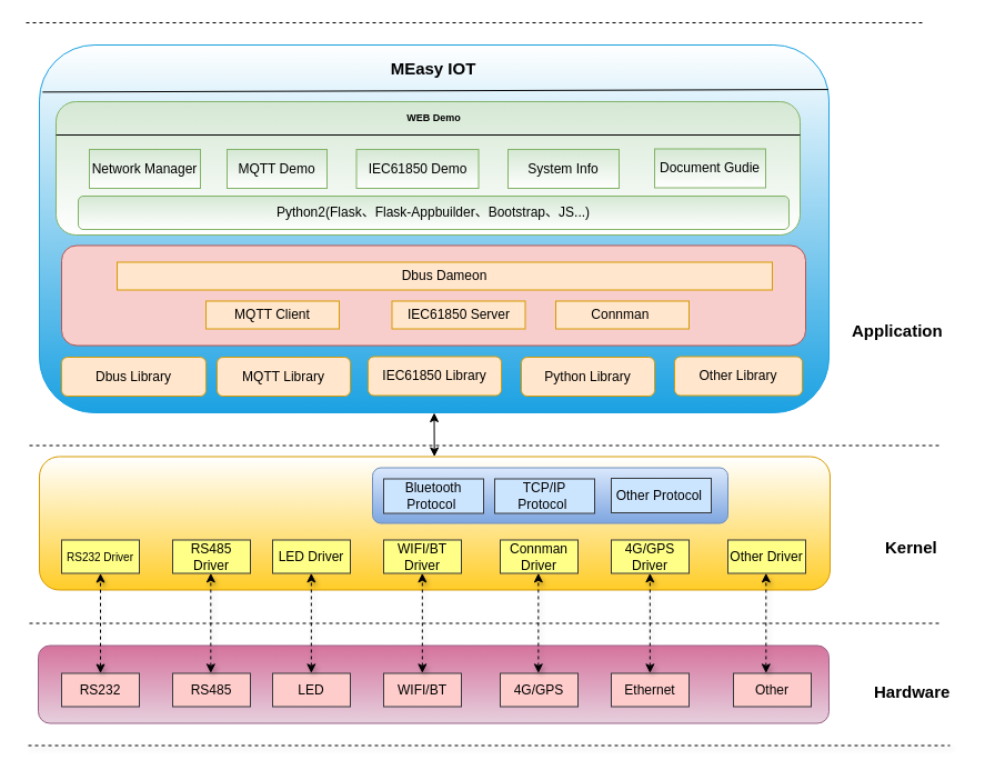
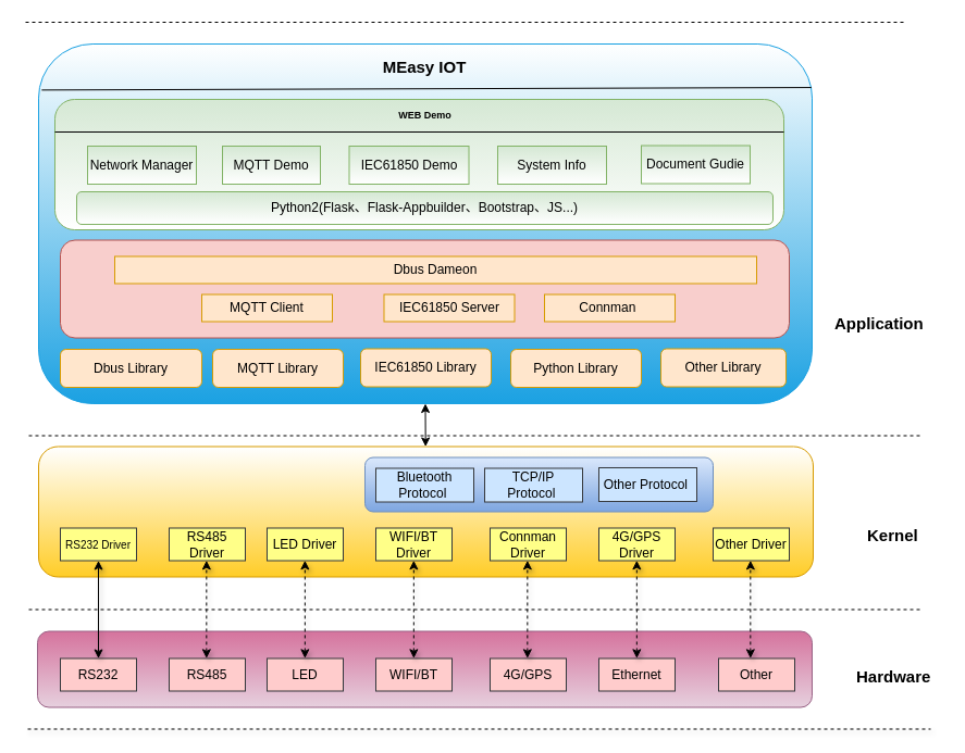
  <mxCell id="0" />
  <mxCell id="1" parent="0" />
  <mxCell id="2" value="" style="rounded=1;whiteSpace=wrap;html=1;fillColor=#e6d0de;strokeColor=#996185;gradientDirection=north;gradientColor=#d5739d;" vertex="1" parent="1"><mxGeometry x="34" y="580.5" width="712" height="70" as="geometry" /></mxCell>
  <mxCell id="3" value="" style="rounded=1;whiteSpace=wrap;html=1;fillColor=#ffcd28;strokeColor=#d79b00;gradientDirection=north;gradientColor=#ffffff;" vertex="1" parent="1"><mxGeometry x="35" y="410.5" width="712" height="120" as="geometry" /></mxCell>
  <mxCell id="4" value="" style="rounded=1;whiteSpace=wrap;html=1;fillColor=#1ba1e2;strokeColor=#1ba1e2;gradientDirection=north;fontColor=#ffffff;gradientColor=#ffffff;" vertex="1" parent="1"><mxGeometry x="35" y="40" width="711" height="331" as="geometry" /></mxCell>
  <mxCell id="5" value="" style="endArrow=none;dashed=1;html=1;shadow=0;rounded=1;comic=0;align=center;verticalAlign=bottom;horizontal=1;jumpStyle=sharp;" edge="1" parent="1"><mxGeometry width="50" height="50" relative="1" as="geometry"><mxPoint x="830" as="sourcePoint" y="20" /><mxPoint as="targetPoint" x="20" y="20" /><Array as="points" /></mxGeometry></mxCell>
  <mxCell id="6" value="" style="endArrow=none;dashed=1;html=1;shadow=0;rounded=1;comic=0;align=center;verticalAlign=bottom;horizontal=1;jumpStyle=sharp;" edge="1" parent="1"><mxGeometry width="50" height="50" relative="1" as="geometry"><mxPoint x="845" y="400.5" as="sourcePoint" /><mxPoint x="25" y="400.5" as="targetPoint" /><Array as="points" /></mxGeometry></mxCell>
  <mxCell id="7" value="" style="endArrow=none;dashed=1;html=1;shadow=0;rounded=1;comic=0;align=center;verticalAlign=bottom;horizontal=1;jumpStyle=sharp;" edge="1" parent="1"><mxGeometry width="50" height="50" relative="1" as="geometry"><mxPoint x="845" y="560.5" as="sourcePoint" /><mxPoint x="25" y="560.5" as="targetPoint" /></mxGeometry></mxCell>
  <mxCell id="8" value="" style="endArrow=none;dashed=1;html=1;shadow=1;align=center;" edge="1" parent="1"><mxGeometry width="50" height="50" relative="1" as="geometry"><mxPoint x="25" y="670.5" as="sourcePoint" /><mxPoint x="855" y="670.5" as="targetPoint" /></mxGeometry></mxCell>
  <mxCell id="9" value="RS232" style="rounded=0;whiteSpace=wrap;html=1;fillColor=#ffcccc;strokeColor=#36393d;" vertex="1" parent="1"><mxGeometry x="55" y="605.5" width="70" height="30" as="geometry" /></mxCell>
  <mxCell id="10" value="RS485" style="rounded=0;whiteSpace=wrap;html=1;fillColor=#ffcccc;strokeColor=#36393d;" vertex="1" parent="1"><mxGeometry x="155" y="605.5" width="70" height="30" as="geometry" /></mxCell>
  <mxCell id="11" value="LED" style="rounded=0;whiteSpace=wrap;html=1;fillColor=#ffcccc;strokeColor=#36393d;" vertex="1" parent="1"><mxGeometry x="245" y="605.5" width="70" height="30" as="geometry" /></mxCell>
  <mxCell id="12" value="WIFI/BT" style="rounded=0;whiteSpace=wrap;html=1;fillColor=#ffcccc;strokeColor=#36393d;" vertex="1" parent="1"><mxGeometry x="345" y="605.5" width="70" height="30" as="geometry" /></mxCell>
  <mxCell id="13" value="4G/GPS" style="rounded=0;whiteSpace=wrap;html=1;fillColor=#ffcccc;strokeColor=#36393d;" vertex="1" parent="1"><mxGeometry x="450" y="605.5" width="70" height="30" as="geometry" /></mxCell>
  <mxCell id="14" value="Ethernet" style="rounded=0;whiteSpace=wrap;html=1;fillColor=#ffcccc;strokeColor=#36393d;" vertex="1" parent="1"><mxGeometry x="550" y="605.5" width="70" height="30" as="geometry" /></mxCell>
  <mxCell id="15" value="Other" style="rounded=0;whiteSpace=wrap;html=1;fillColor=#ffcccc;strokeColor=#36393d;" vertex="1" parent="1"><mxGeometry x="660" y="605.5" width="70" height="30" as="geometry" /></mxCell>
  <mxCell id="16" value="&lt;font style=&quot;font-size: 15px&quot;&gt;&lt;b&gt;Hardware&lt;/b&gt;&lt;/font&gt;" style="text;html=1;resizable=0;points=[];autosize=1;align=left;verticalAlign=top;spacingTop=-4;strokeWidth=3;" vertex="1" parent="1"><mxGeometry x="785" y="610.5" width="80" height="20" as="geometry" /></mxCell>
  <mxCell id="17" value="&lt;font style=&quot;font-size: 10px&quot;&gt;RS232 Driver&lt;/font&gt;" style="rounded=0;whiteSpace=wrap;html=1;fillColor=#ffff88;strokeColor=#36393d;" vertex="1" parent="1"><mxGeometry x="55" y="485.5" width="70" height="30" as="geometry" /></mxCell>
  <mxCell id="18" value="RS485 Driver" style="rounded=0;whiteSpace=wrap;html=1;fillColor=#ffff88;strokeColor=#36393d;" vertex="1" parent="1"><mxGeometry x="155" y="485.5" width="70" height="30" as="geometry" /></mxCell>
  <mxCell id="19" value="LED Driver" style="rounded=0;whiteSpace=wrap;html=1;fillColor=#ffff88;strokeColor=#36393d;" vertex="1" parent="1"><mxGeometry x="245" y="485.5" width="70" height="30" as="geometry" /></mxCell>
  <mxCell id="20" value="WIFI/BT Driver" style="rounded=0;whiteSpace=wrap;html=1;fillColor=#ffff88;strokeColor=#36393d;" vertex="1" parent="1"><mxGeometry x="345" y="485.5" width="70" height="30" as="geometry" /></mxCell>
  <mxCell id="21" value="4G/GPS Driver" style="rounded=0;whiteSpace=wrap;html=1;fillColor=#ffff88;strokeColor=#36393d;" vertex="1" parent="1"><mxGeometry x="550" y="485.5" width="70" height="30" as="geometry" /></mxCell>
  <mxCell id="22" value="Connman Driver" style="rounded=0;whiteSpace=wrap;html=1;fillColor=#ffff88;strokeColor=#36393d;" vertex="1" parent="1"><mxGeometry x="450" y="485.5" width="70" height="30" as="geometry" /></mxCell>
  <mxCell id="23" value="Other Driver" style="rounded=0;whiteSpace=wrap;html=1;fillColor=#ffff88;strokeColor=#36393d;" vertex="1" parent="1"><mxGeometry x="655" y="485.5" width="70" height="30" as="geometry" /></mxCell>
  <mxCell id="24" value="" style="rounded=1;whiteSpace=wrap;html=1;gradientColor=#7ea6e0;fillColor=#dae8fc;strokeColor=#6c8ebf;" vertex="1" parent="1"><mxGeometry x="335" y="420.5" width="320" height="50" as="geometry" /></mxCell>
  <mxCell id="25" value="Bluetooth Protocol&amp;nbsp;" style="rounded=0;whiteSpace=wrap;html=1;fillColor=#cce5ff;strokeColor=#36393d;" vertex="1" parent="1"><mxGeometry x="345" y="430.5" width="90" height="31" as="geometry" /></mxCell>
  <mxCell id="26" value="TCP/IP Protocol&amp;nbsp;" style="rounded=0;whiteSpace=wrap;html=1;fillColor=#cce5ff;strokeColor=#36393d;" vertex="1" parent="1"><mxGeometry x="445" y="430.5" width="90" height="31" as="geometry" /></mxCell>
  <mxCell id="27" value="Other Protocol&amp;nbsp;" style="rounded=0;whiteSpace=wrap;html=1;fillColor=#cce5ff;strokeColor=#36393d;" vertex="1" parent="1"><mxGeometry x="550" y="430" width="90" height="31" as="geometry" /></mxCell>
  <mxCell id="28" value="Dbus Library" style="rounded=1;whiteSpace=wrap;html=1;fillColor=#ffe6cc;strokeColor=#d79b00;" vertex="1" parent="1"><mxGeometry x="55" y="321" width="130" height="35" as="geometry" /></mxCell>
  <mxCell id="29" value="MQTT Library" style="rounded=1;whiteSpace=wrap;html=1;fillColor=#ffe6cc;strokeColor=#d79b00;" vertex="1" parent="1"><mxGeometry x="195" y="321" width="120" height="35" as="geometry" /></mxCell>
  <mxCell id="30" value="IEC61850 Library" style="rounded=1;whiteSpace=wrap;html=1;fillColor=#ffe6cc;strokeColor=#d79b00;" vertex="1" parent="1"><mxGeometry x="331" y="320.5" width="120" height="35" as="geometry" /></mxCell>
  <mxCell id="31" value="Other Library" style="rounded=1;whiteSpace=wrap;html=1;fillColor=#ffe6cc;strokeColor=#d79b00;" vertex="1" parent="1"><mxGeometry x="607" y="320.5" width="115" height="35" as="geometry" /></mxCell>
  <mxCell id="32" value="" style="rounded=1;whiteSpace=wrap;html=1;fillColor=#f8cecc;strokeColor=#b85450;" vertex="1" parent="1"><mxGeometry x="55" y="220.5" width="670" height="90" as="geometry" /></mxCell>
- <mxCell id="33" value="" style="endArrow=classic;startArrow=classic;html=1;shadow=1;dashed=1;align=center;entryX=0.5;entryY=1;exitX=0.5;exitY=0;" edge="1" parent="1" source="9" target="17"><mxGeometry width="50" height="50" relative="1" as="geometry"><mxPoint x="65" y="590.5" as="sourcePoint" /><mxPoint x="115" y="540.5" as="targetPoint" /></mxGeometry></mxCell>
+ <mxCell id="33" value="" style="endArrow=classic;startArrow=classic;html=1;shadow=1;dashed=0;align=center;entryX=0.5;entryY=1;exitX=0.5;exitY=0;" edge="1" parent="1" source="9" target="17"><mxGeometry width="50" height="50" relative="1" as="geometry"><mxPoint x="65" y="590.5" as="sourcePoint" /><mxPoint x="115" y="540.5" as="targetPoint" /></mxGeometry></mxCell>
  <mxCell id="34" value="" style="endArrow=classic;startArrow=classic;html=1;shadow=1;dashed=1;align=center;entryX=0.5;entryY=1;exitX=0.5;exitY=0;" edge="1" parent="1"><mxGeometry width="50" height="50" relative="1" as="geometry"><mxPoint x="189.333" y="605.333" as="sourcePoint" /><mxPoint x="189.333" y="515.333" as="targetPoint" /></mxGeometry></mxCell>
  <mxCell id="35" value="" style="endArrow=classic;startArrow=classic;html=1;shadow=1;dashed=1;align=center;entryX=0.5;entryY=1;exitX=0.5;exitY=0;" edge="1" parent="1"><mxGeometry width="50" height="50" relative="1" as="geometry"><mxPoint x="279.833" y="605.333" as="sourcePoint" /><mxPoint x="279.833" y="515.333" as="targetPoint" /></mxGeometry></mxCell>
  <mxCell id="36" value="" style="endArrow=classic;startArrow=classic;html=1;shadow=1;dashed=1;align=center;entryX=0.5;entryY=1;exitX=0.5;exitY=0;" edge="1" parent="1"><mxGeometry width="50" height="50" relative="1" as="geometry"><mxPoint x="379.833" y="605.333" as="sourcePoint" /><mxPoint x="379.833" y="515.333" as="targetPoint" /></mxGeometry></mxCell>
  <mxCell id="37" value="" style="endArrow=classic;startArrow=classic;html=1;shadow=1;dashed=1;align=center;entryX=0.5;entryY=1;exitX=0.5;exitY=0;" edge="1" parent="1"><mxGeometry width="50" height="50" relative="1" as="geometry"><mxPoint x="484.333" y="605.333" as="sourcePoint" /><mxPoint x="484.333" y="515.333" as="targetPoint" /></mxGeometry></mxCell>
  <mxCell id="38" value="" style="endArrow=classic;startArrow=classic;html=1;shadow=1;dashed=1;align=center;entryX=0.5;entryY=1;exitX=0.5;exitY=0;" edge="1" parent="1"><mxGeometry width="50" height="50" relative="1" as="geometry"><mxPoint x="584.833" y="605.333" as="sourcePoint" /><mxPoint x="584.833" y="515.333" as="targetPoint" /></mxGeometry></mxCell>
  <mxCell id="39" value="" style="endArrow=classic;startArrow=classic;html=1;shadow=1;dashed=1;align=center;entryX=0.5;entryY=1;exitX=0.5;exitY=0;" edge="1" parent="1"><mxGeometry width="50" height="50" relative="1" as="geometry"><mxPoint x="689.333" y="605.333" as="sourcePoint" /><mxPoint x="689.333" y="515.333" as="targetPoint" /></mxGeometry></mxCell>
  <mxCell id="40" value="&lt;font style=&quot;font-size: 15px&quot;&gt;&lt;b&gt;Kernel&lt;/b&gt;&lt;/font&gt;" style="text;html=1;resizable=0;points=[];autosize=1;align=left;verticalAlign=top;spacingTop=-4;" vertex="1" parent="1"><mxGeometry x="795" y="480.5" width="60" height="20" as="geometry" /></mxCell>
  <mxCell id="41" value="&lt;font style=&quot;font-size: 15px&quot;&gt;&lt;b&gt;Application&lt;/b&gt;&lt;/font&gt;" style="text;html=1;resizable=0;points=[];autosize=1;align=left;verticalAlign=top;spacingTop=-4;" vertex="1" parent="1"><mxGeometry x="765" y="285.5" width="100" height="20" as="geometry" /></mxCell>
  <mxCell id="42" value="Python Library" style="rounded=1;whiteSpace=wrap;html=1;fillColor=#ffe6cc;strokeColor=#d79b00;" vertex="1" parent="1"><mxGeometry x="469" y="321" width="120" height="35" as="geometry" /></mxCell>
  <mxCell id="43" value="" style="rounded=1;whiteSpace=wrap;html=1;fillColor=#d5e8d4;strokeColor=#82b366;gradientColor=#ffffff;" vertex="1" parent="1"><mxGeometry x="50" y="91" width="670" height="120" as="geometry" /></mxCell>
  <mxCell id="44" value="" style="endArrow=classic;startArrow=classic;html=1;entryX=0.5;entryY=1;" edge="1" parent="1" source="3" target="4"><mxGeometry width="50" height="50" relative="1" as="geometry"><mxPoint x="391" y="389.789" as="sourcePoint" /><mxPoint x="391" y="380.5" as="targetPoint" /></mxGeometry></mxCell>
  <mxCell id="45" value="Network Manager" style="rounded=0;whiteSpace=wrap;html=1;fillColor=#d5e8d4;strokeColor=#82b366;gradientColor=#ffffff;" vertex="1" parent="1"><mxGeometry x="80" y="134" width="100" height="35" as="geometry" /></mxCell>
  <mxCell id="46" value="MQTT Demo" style="rounded=0;whiteSpace=wrap;html=1;fillColor=#d5e8d4;strokeColor=#82b366;gradientColor=#ffffff;" vertex="1" parent="1"><mxGeometry x="204" y="134" width="90" height="35" as="geometry" /></mxCell>
  <mxCell id="47" value="IEC61850 Demo" style="rounded=0;whiteSpace=wrap;html=1;fillColor=#d5e8d4;strokeColor=#82b366;gradientColor=#ffffff;" vertex="1" parent="1"><mxGeometry x="320.5" y="134" width="110" height="35" as="geometry" /></mxCell>
  <mxCell id="48" value="System Info" style="rounded=0;whiteSpace=wrap;html=1;fillColor=#d5e8d4;strokeColor=#82b366;gradientColor=#ffffff;" vertex="1" parent="1"><mxGeometry x="457" y="134" width="100" height="35" as="geometry" /></mxCell>
  <mxCell id="49" value="MQTT Client" style="rounded=0;whiteSpace=wrap;html=1;fillColor=#ffe6cc;strokeColor=#d79b00;" vertex="1" parent="1"><mxGeometry x="185" y="270.5" width="120" height="25" as="geometry" /></mxCell>
  <mxCell id="50" value="IEC61850 Server" style="rounded=0;whiteSpace=wrap;html=1;fillColor=#ffe6cc;strokeColor=#d79b00;" vertex="1" parent="1"><mxGeometry x="352.5" y="270.5" width="120" height="25" as="geometry" /></mxCell>
  <mxCell id="51" value="Dbus Dameon" style="rounded=0;whiteSpace=wrap;html=1;fillColor=#ffe6cc;strokeColor=#d79b00;" vertex="1" parent="1"><mxGeometry x="105" y="235.5" width="590" height="25" as="geometry" /></mxCell>
  <mxCell id="52" value="Connman&amp;nbsp;" style="rounded=0;whiteSpace=wrap;html=1;fillColor=#ffe6cc;strokeColor=#d79b00;" vertex="1" parent="1"><mxGeometry x="500" y="270.5" width="120" height="25" as="geometry" /></mxCell>
  <mxCell id="53" value="" style="endArrow=none;html=1;fontSize=2;exitX=0;exitY=0.25;exitDx=0;exitDy=0;entryX=1;entryY=0.25;entryDx=0;entryDy=0;" edge="1" parent="1" source="43" target="43"><mxGeometry width="50" height="50" relative="1" as="geometry"><mxPoint x="285" y="160.5" as="sourcePoint" /><mxPoint x="335" y="110.5" as="targetPoint" /></mxGeometry></mxCell>
  <mxCell id="54" value="&lt;font style=&quot;font-size: 12px&quot;&gt;Python2(Flask、Flask-Appbuilder、Bootstrap、JS...)&lt;/font&gt;" style="rounded=1;whiteSpace=wrap;html=1;fontSize=2;align=center;fillColor=#d5e8d4;strokeColor=#82b366;gradientColor=#ffffff;" vertex="1" parent="1"><mxGeometry x="70" y="176" width="640" height="30" as="geometry" /></mxCell>
  <mxCell id="55" value="WEB Demo" style="text;html=1;strokeColor=none;fillColor=none;align=center;verticalAlign=middle;whiteSpace=wrap;rounded=0;fontSize=9;fontStyle=1" vertex="1" parent="1"><mxGeometry x="293.5" y="91" width="193" height="30" as="geometry" /></mxCell>
  <mxCell id="56" value="" style="endArrow=none;html=1;fontSize=9;exitX=0.004;exitY=0.128;exitDx=0;exitDy=0;exitPerimeter=0;entryX=0.999;entryY=0.121;entryDx=0;entryDy=0;entryPerimeter=0;" edge="1" parent="1" source="4" target="4"><mxGeometry width="50" height="50" relative="1" as="geometry"><mxPoint x="45" y="120.5" as="sourcePoint" /><mxPoint x="95" y="70.5" as="targetPoint" /></mxGeometry></mxCell>
  <mxCell id="57" value="&lt;b style=&quot;font-size: 15px&quot;&gt;MEasy IOT&lt;/b&gt;" style="text;html=1;strokeColor=none;fillColor=none;align=center;verticalAlign=middle;whiteSpace=wrap;rounded=0;fontSize=15;" vertex="1" parent="1"><mxGeometry x="325" y="50.5" width="130" height="20" as="geometry" /></mxCell>
  <mxCell id="58" value="Document Gudie" style="rounded=0;whiteSpace=wrap;html=1;fillColor=#d5e8d4;strokeColor=#82b366;gradientColor=#ffffff;" vertex="1" parent="1"><mxGeometry x="589" y="133.5" width="100" height="35" as="geometry" /></mxCell>
